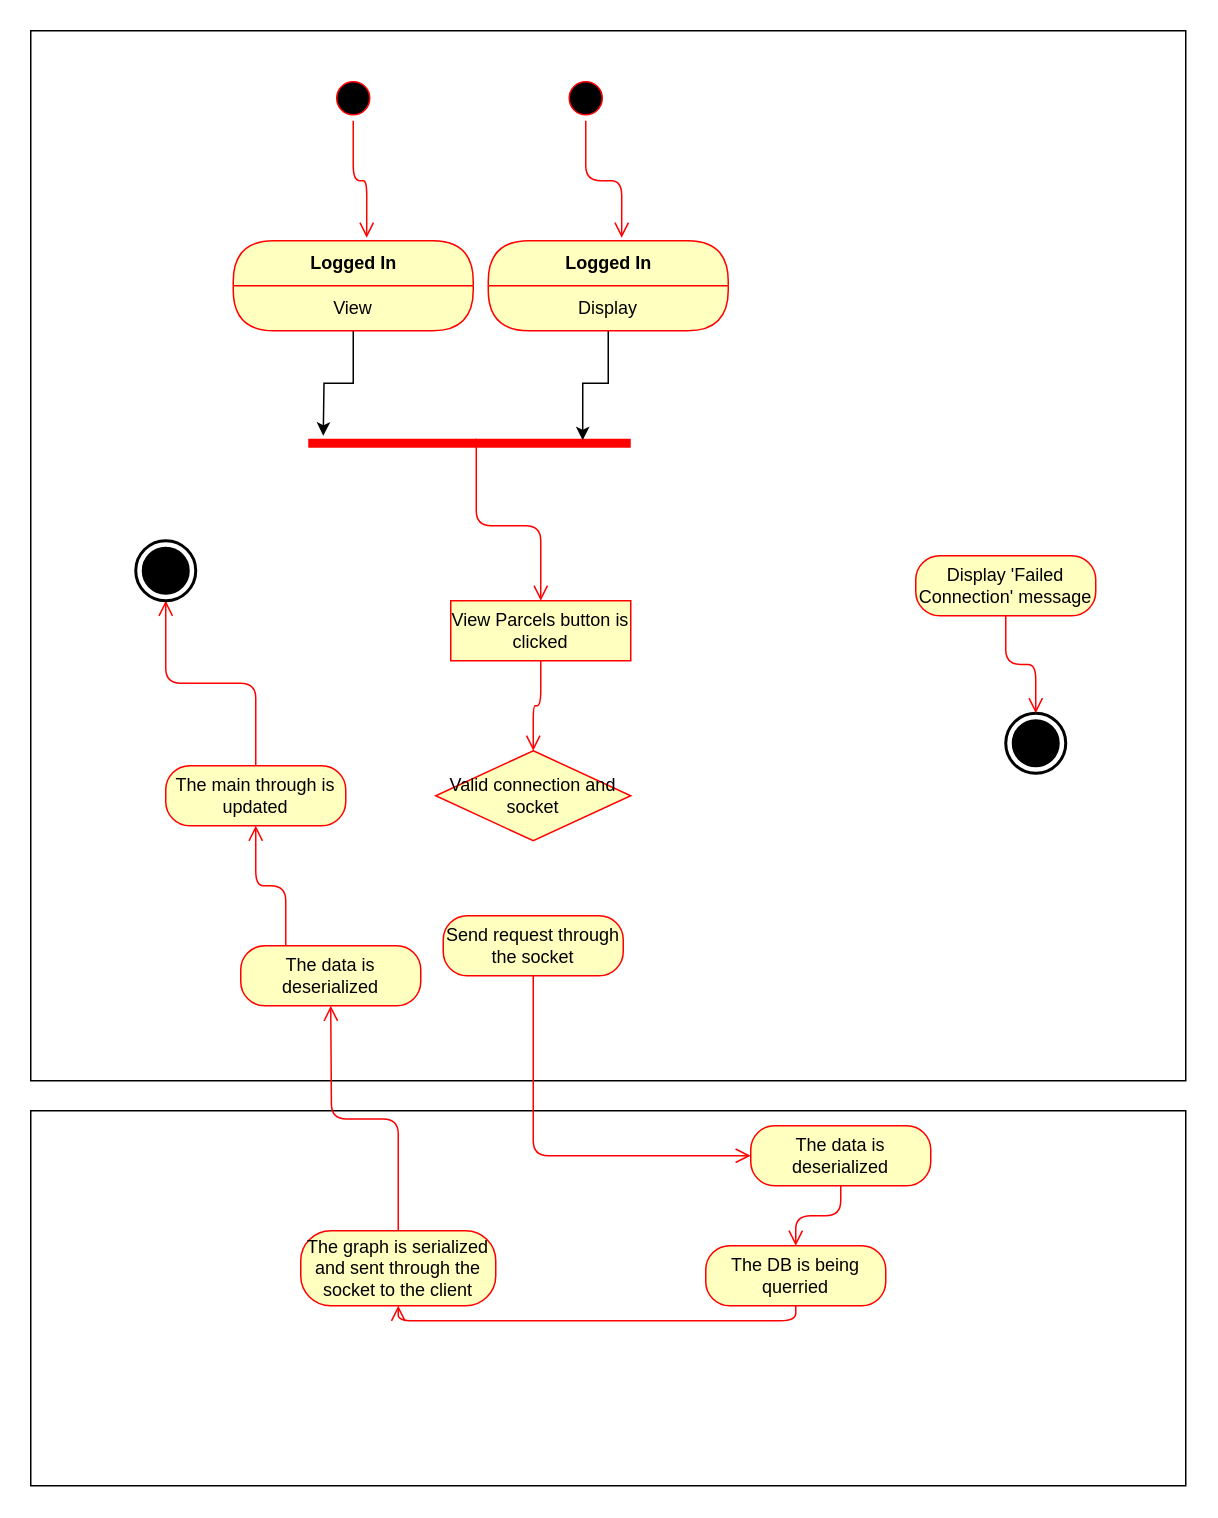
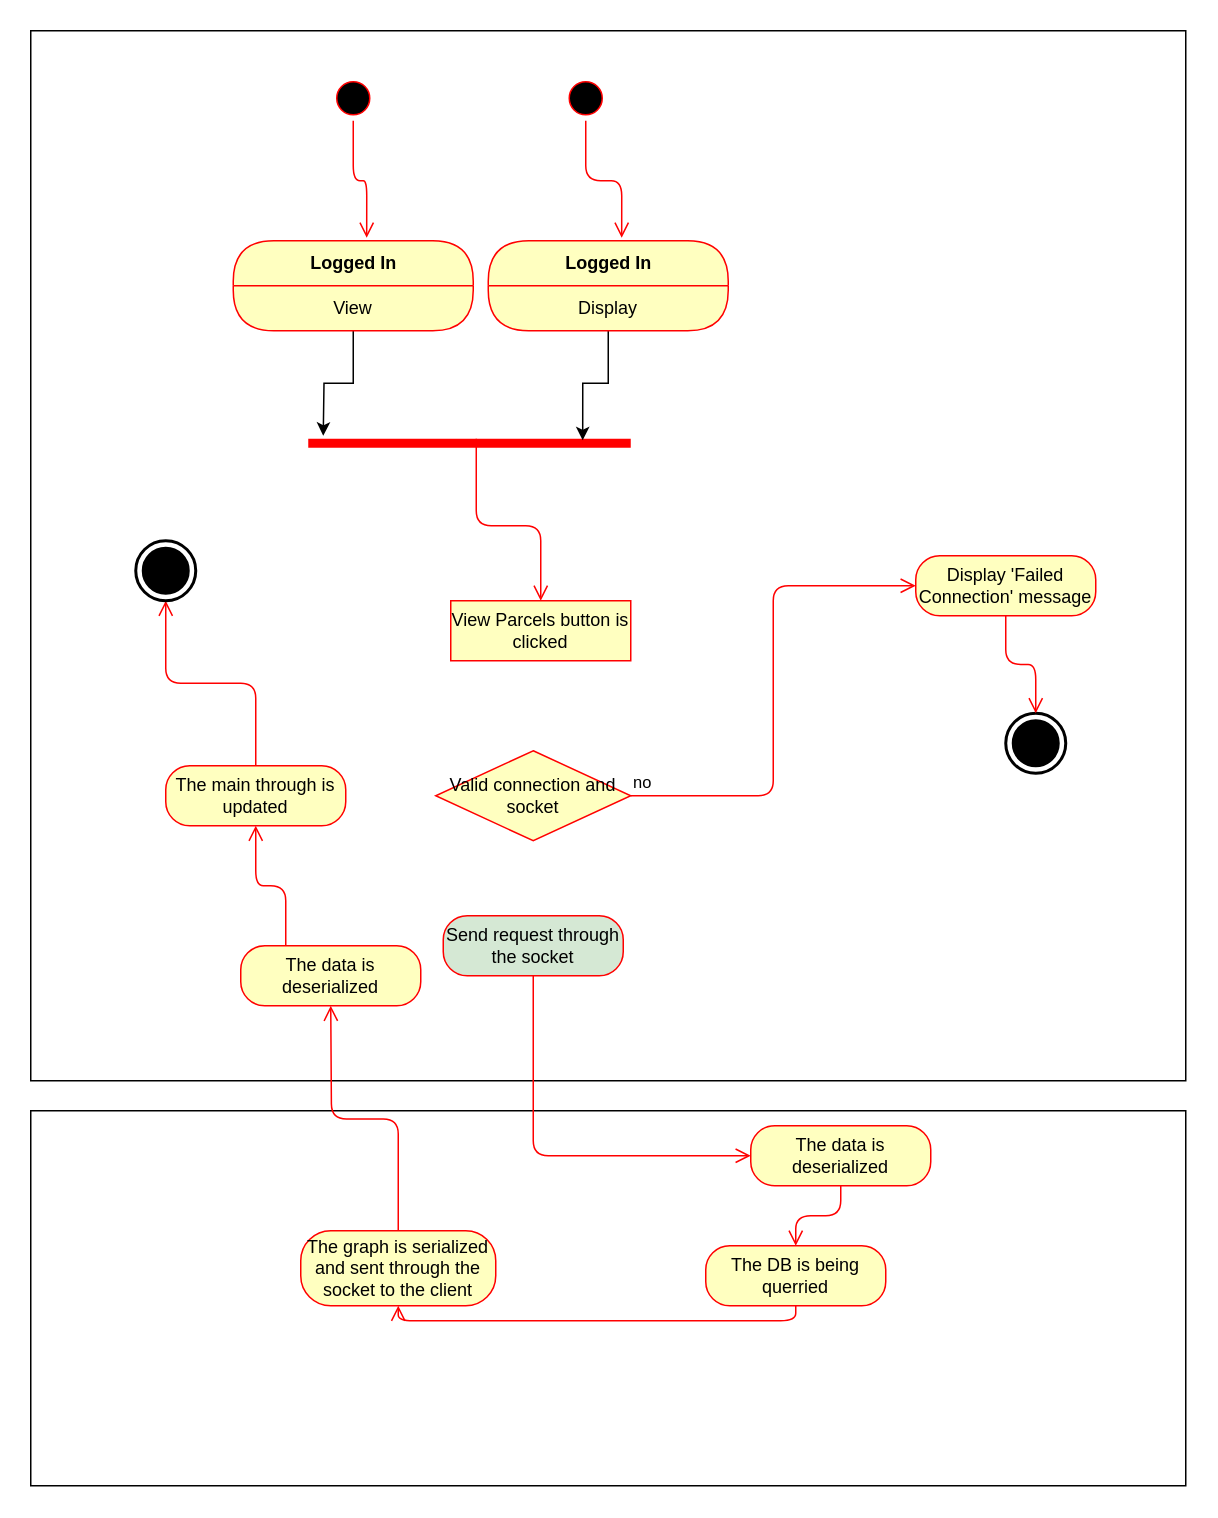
  <mxCell id="0" />
  <mxCell id="1" parent="0" />
  <mxCell id="2" value="" style="html=1;dashed=0;whitespace=wrap;" vertex="1" parent="1"><mxGeometry x="20" y="20" width="770" height="700" as="geometry" /></mxCell>
  <mxCell id="3" value="" style="ellipse;html=1;shape=startState;fillColor=#000000;strokeColor=#ff0000;" vertex="1" parent="1"><mxGeometry x="220" y="50" width="30" height="30" as="geometry" /></mxCell>
  <mxCell id="4" value="" style="edgeStyle=orthogonalEdgeStyle;html=1;verticalAlign=bottom;endArrow=open;endSize=8;strokeColor=#ff0000;entryX=0.556;entryY=-0.033;entryDx=0;entryDy=0;entryPerimeter=0;" edge="1" parent="1" source="3" target="23"><mxGeometry relative="1" as="geometry"><mxPoint x="55" y="190" as="targetPoint" /></mxGeometry></mxCell>
  <mxCell id="5" value="View Parcels button is clicked" style="whiteSpace=wrap;html=1;arcSize=40;fontColor=#000000;fillColor=#ffffc0;strokeColor=#ff0000;rounded=0;" vertex="1" parent="1"><mxGeometry x="300" y="400" width="120" height="40" as="geometry" /></mxCell>
- <mxCell id="6" value="" style="edgeStyle=orthogonalEdgeStyle;html=1;verticalAlign=bottom;endArrow=open;endSize=8;strokeColor=#ff0000;" edge="1" parent="1" source="5" target="21"><mxGeometry relative="1" as="geometry"><mxPoint x="355" y="420" as="targetPoint" /></mxGeometry></mxCell>
  <mxCell id="7" value="" style="shape=line;html=1;strokeWidth=6;strokeColor=#ff0000;" vertex="1" parent="1"><mxGeometry x="205" y="290" width="215" height="10" as="geometry" /></mxCell>
  <mxCell id="8" style="edgeStyle=orthogonalEdgeStyle;rounded=0;orthogonalLoop=1;jettySize=auto;html=1;" edge="1" parent="1" source="23"><mxGeometry relative="1" as="geometry"><mxPoint x="215" y="290" as="targetPoint" /></mxGeometry></mxCell>
  <mxCell id="9" value="" style="ellipse;html=1;shape=startState;fillColor=#000000;strokeColor=#ff0000;" vertex="1" parent="1"><mxGeometry x="375" y="50" width="30" height="30" as="geometry" /></mxCell>
  <mxCell id="10" value="" style="edgeStyle=orthogonalEdgeStyle;html=1;verticalAlign=bottom;endArrow=open;endSize=8;strokeColor=#ff0000;entryX=0.556;entryY=-0.033;entryDx=0;entryDy=0;entryPerimeter=0;" edge="1" parent="1" source="9" target="25"><mxGeometry relative="1" as="geometry"><mxPoint x="65" y="200" as="targetPoint" /></mxGeometry></mxCell>
  <mxCell id="11" style="edgeStyle=orthogonalEdgeStyle;rounded=0;orthogonalLoop=1;jettySize=auto;html=1;entryX=0.851;entryY=0.3;entryDx=0;entryDy=0;entryPerimeter=0;" edge="1" parent="1" source="25" target="7"><mxGeometry relative="1" as="geometry" /></mxCell>
  <mxCell id="12" value="" style="html=1;dashed=0;whitespace=wrap;" vertex="1" parent="1"><mxGeometry x="20" y="740" width="770" height="250" as="geometry" /></mxCell>
  <mxCell id="13" value="The data is deserialized" style="rounded=1;whiteSpace=wrap;html=1;arcSize=40;fontColor=#000000;fillColor=#ffffc0;strokeColor=#ff0000;" vertex="1" parent="1"><mxGeometry x="500" y="750" width="120" height="40" as="geometry" /></mxCell>
  <mxCell id="14" value="The DB is being querried" style="rounded=1;whiteSpace=wrap;html=1;arcSize=40;fontColor=#000000;fillColor=#ffffc0;strokeColor=#ff0000;" vertex="1" parent="1"><mxGeometry x="470" y="830" width="120" height="40" as="geometry" /></mxCell>
  <mxCell id="15" value="The graph is serialized and sent through the socket to the client" style="rounded=1;whiteSpace=wrap;html=1;arcSize=40;fontColor=#000000;fillColor=#ffffc0;strokeColor=#ff0000;" vertex="1" parent="1"><mxGeometry x="200" y="820" width="130" height="50" as="geometry" /></mxCell>
  <mxCell id="16" value="" style="edgeStyle=orthogonalEdgeStyle;html=1;verticalAlign=bottom;endArrow=open;endSize=8;strokeColor=#ff0000;exitX=0.5;exitY=1;exitDx=0;exitDy=0;entryX=0.5;entryY=0;entryDx=0;entryDy=0;" edge="1" parent="1" source="13" target="14"><mxGeometry relative="1" as="geometry"><mxPoint x="470" y="840" as="targetPoint" /><mxPoint x="410" y="720" as="sourcePoint" /></mxGeometry></mxCell>
  <mxCell id="17" value="" style="edgeStyle=orthogonalEdgeStyle;html=1;verticalAlign=bottom;endArrow=open;endSize=8;strokeColor=#ff0000;exitX=0.5;exitY=0;exitDx=0;exitDy=0;" edge="1" parent="1" source="15"><mxGeometry relative="1" as="geometry"><mxPoint x="220" y="670" as="targetPoint" /><mxPoint x="410" y="960" as="sourcePoint" /></mxGeometry></mxCell>
  <mxCell id="18" value="The data is deserialized" style="rounded=1;whiteSpace=wrap;html=1;arcSize=40;fontColor=#000000;fillColor=#ffffc0;strokeColor=#ff0000;" vertex="1" parent="1"><mxGeometry x="160" y="630" width="120" height="40" as="geometry" /></mxCell>
  <mxCell id="19" value="The main through is updated" style="rounded=1;whiteSpace=wrap;html=1;arcSize=40;fontColor=#000000;fillColor=#ffffc0;strokeColor=#ff0000;" vertex="1" parent="1"><mxGeometry x="110" y="510" width="120" height="40" as="geometry" /></mxCell>
  <mxCell id="20" value="" style="edgeStyle=orthogonalEdgeStyle;html=1;verticalAlign=bottom;endArrow=open;endSize=8;strokeColor=#ff0000;exitX=0.25;exitY=0;exitDx=0;exitDy=0;entryX=0.5;entryY=1;entryDx=0;entryDy=0;" edge="1" parent="1" source="18" target="19"><mxGeometry relative="1" as="geometry"><mxPoint x="230" y="680" as="targetPoint" /><mxPoint x="275" y="830" as="sourcePoint" /></mxGeometry></mxCell>
  <mxCell id="21" value="Valid connection and socket" style="rhombus;whiteSpace=wrap;html=1;fillColor=#ffffc0;strokeColor=#ff0000;" vertex="1" parent="1"><mxGeometry x="290" y="500" width="130" height="60" as="geometry" /></mxCell>
+ <mxCell id="22" value="no" style="edgeStyle=orthogonalEdgeStyle;html=1;align=left;verticalAlign=bottom;endArrow=open;endSize=8;strokeColor=#ff0000;entryX=0;entryY=0.5;entryDx=0;entryDy=0;" edge="1" parent="1" source="21" target="31"><mxGeometry x="-1" relative="1" as="geometry"><mxPoint x="600" y="390" as="targetPoint" /></mxGeometry></mxCell>
  <mxCell id="23" value="Logged In" style="swimlane;html=1;fontStyle=1;align=center;verticalAlign=middle;childLayout=stackLayout;horizontal=1;startSize=30;horizontalStack=0;resizeParent=0;resizeLast=1;container=0;fontColor=#000000;collapsible=0;rounded=1;arcSize=30;strokeColor=#ff0000;fillColor=#ffffc0;swimlaneFillColor=#ffffc0;dropTarget=0;" vertex="1" parent="1"><mxGeometry x="155" y="160" width="160" height="60" as="geometry" /></mxCell>
  <mxCell id="24" value="View" style="text;html=1;strokeColor=none;fillColor=none;align=center;verticalAlign=middle;spacingLeft=4;spacingRight=4;whiteSpace=wrap;overflow=hidden;rotatable=0;fontColor=#000000;" vertex="1" parent="23"><mxGeometry y="30" width="160" height="30" as="geometry" /></mxCell>
  <mxCell id="25" value="Logged In" style="swimlane;html=1;fontStyle=1;align=center;verticalAlign=middle;childLayout=stackLayout;horizontal=1;startSize=30;horizontalStack=0;resizeParent=0;resizeLast=1;container=0;fontColor=#000000;collapsible=0;rounded=1;arcSize=30;strokeColor=#ff0000;fillColor=#ffffc0;swimlaneFillColor=#ffffc0;dropTarget=0;" vertex="1" parent="1"><mxGeometry x="325" y="160" width="160" height="60" as="geometry" /></mxCell>
  <mxCell id="26" value="Display" style="text;html=1;strokeColor=none;fillColor=none;align=center;verticalAlign=middle;spacingLeft=4;spacingRight=4;whiteSpace=wrap;overflow=hidden;rotatable=0;fontColor=#000000;" vertex="1" parent="25"><mxGeometry y="30" width="160" height="30" as="geometry" /></mxCell>
  <mxCell id="27" value="" style="edgeStyle=orthogonalEdgeStyle;html=1;verticalAlign=bottom;endArrow=open;endSize=8;strokeColor=#ff0000;exitX=0.521;exitY=0.2;exitDx=0;exitDy=0;exitPerimeter=0;entryX=0.5;entryY=0;entryDx=0;entryDy=0;" edge="1" parent="1" source="7" target="5"><mxGeometry relative="1" as="geometry"><mxPoint x="405" y="340" as="targetPoint" /><mxPoint x="365" y="380" as="sourcePoint" /></mxGeometry></mxCell>
  <mxCell id="28" value="" style="edgeStyle=orthogonalEdgeStyle;html=1;align=left;verticalAlign=bottom;endArrow=open;endSize=8;strokeColor=#ff0000;entryX=0.5;entryY=1;entryDx=0;entryDy=0;entryPerimeter=0;exitX=0.5;exitY=0;exitDx=0;exitDy=0;" edge="1" parent="1" source="19" target="29"><mxGeometry x="-1" relative="1" as="geometry"><mxPoint x="610" y="400" as="targetPoint" /><mxPoint x="430" y="460" as="sourcePoint" /></mxGeometry></mxCell>
  <mxCell id="29" value="" style="html=1;shape=mxgraph.sysml.actFinal;strokeWidth=2;verticalLabelPosition=bottom;verticalAlignment=top;" vertex="1" parent="1"><mxGeometry x="90" y="360" width="40" height="40" as="geometry" /></mxCell>
  <mxCell id="30" value="" style="html=1;shape=mxgraph.sysml.actFinal;strokeWidth=2;verticalLabelPosition=bottom;verticalAlignment=top;" vertex="1" parent="1"><mxGeometry x="670" y="475" width="40" height="40" as="geometry" /></mxCell>
  <mxCell id="31" value="Display 'Failed Connection' message" style="rounded=1;whiteSpace=wrap;html=1;arcSize=40;fontColor=#000000;fillColor=#ffffc0;strokeColor=#ff0000;" vertex="1" parent="1"><mxGeometry x="610" y="370" width="120" height="40" as="geometry" /></mxCell>
  <mxCell id="32" value="" style="edgeStyle=orthogonalEdgeStyle;html=1;verticalAlign=bottom;endArrow=open;endSize=8;strokeColor=#ff0000;entryX=0.5;entryY=0;entryDx=0;entryDy=0;entryPerimeter=0;" edge="1" parent="1" source="31" target="30"><mxGeometry relative="1" as="geometry"><mxPoint x="740" y="485" as="targetPoint" /></mxGeometry></mxCell>
- <mxCell id="33" value="Send request through the socket" style="rounded=1;whiteSpace=wrap;html=1;arcSize=40;fontColor=#000000;fillColor=#ffffc0;strokeColor=#ff0000;" vertex="1" parent="1"><mxGeometry x="295" y="610" width="120" height="40" as="geometry" /></mxCell>
+ <mxCell id="33" value="Send request through the socket" style="rounded=1;whiteSpace=wrap;html=1;arcSize=40;fontColor=#000000;fillColor=#d5e8d4;strokeColor=#ff0000;" vertex="1" parent="1"><mxGeometry x="295" y="610" width="120" height="40" as="geometry" /></mxCell>
  <mxCell id="34" value="" style="edgeStyle=orthogonalEdgeStyle;html=1;verticalAlign=bottom;endArrow=open;endSize=8;strokeColor=#ff0000;exitX=0.5;exitY=1;exitDx=0;exitDy=0;entryX=0;entryY=0.5;entryDx=0;entryDy=0;" edge="1" parent="1" source="33" target="13"><mxGeometry relative="1" as="geometry"><mxPoint x="460" y="830" as="targetPoint" /><mxPoint x="470" y="880" as="sourcePoint" /></mxGeometry></mxCell>
  <mxCell id="35" value="" style="edgeStyle=orthogonalEdgeStyle;html=1;verticalAlign=bottom;endArrow=open;endSize=8;strokeColor=#ff0000;entryX=0.5;entryY=1;entryDx=0;entryDy=0;exitX=0.5;exitY=1;exitDx=0;exitDy=0;" edge="1" parent="1" source="14" target="15"><mxGeometry relative="1" as="geometry"><mxPoint x="560" y="1000" as="targetPoint" /><mxPoint x="500" y="920" as="sourcePoint" /></mxGeometry></mxCell>
